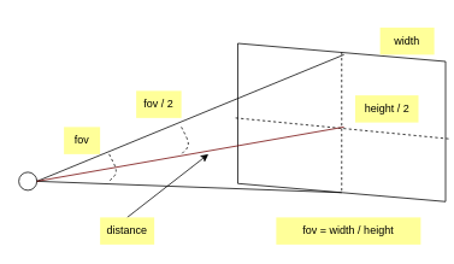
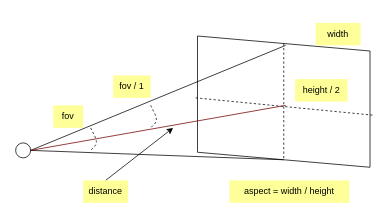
  <mxCell id="0" />
  <mxCell id="1" parent="0" />
  <mxCell id="2" value="" style="shape=parallelogram;perimeter=parallelogramPerimeter;whiteSpace=wrap;html=1;fixedSize=1;rotation=-90;" vertex="1" parent="1"><mxGeometry x="290" y="20" width="175" height="230" as="geometry" /></mxCell>
  <mxCell id="3" value="" style="ellipse;whiteSpace=wrap;html=1;aspect=fixed;" vertex="1" parent="1"><mxGeometry x="20" y="190" width="20" height="20" as="geometry" /></mxCell>
  <mxCell id="4" value="" style="endArrow=none;dashed=1;html=1;entryX=0.397;entryY=1.015;entryDx=0;entryDy=0;entryPerimeter=0;" edge="1" parent="1" target="2"><mxGeometry width="50" height="50" relative="1" as="geometry"><mxPoint x="260" y="130" as="sourcePoint" /><mxPoint x="540" y="180" as="targetPoint" /></mxGeometry></mxCell>
  <mxCell id="5" value="" style="endArrow=none;dashed=1;html=1;entryX=0;entryY=0.5;entryDx=0;entryDy=0;exitX=1;exitY=0.5;exitDx=0;exitDy=0;" edge="1" parent="1" source="2" target="2"><mxGeometry width="50" height="50" relative="1" as="geometry"><mxPoint x="270" y="140" as="sourcePoint" /><mxPoint x="505.95" y="163.025" as="targetPoint" /></mxGeometry></mxCell>
  <mxCell id="6" value="" style="endArrow=none;html=1;" edge="1" parent="1"><mxGeometry width="50" height="50" relative="1" as="geometry"><mxPoint x="40" y="200" as="sourcePoint" /><mxPoint x="380" y="60" as="targetPoint" /></mxGeometry></mxCell>
  <mxCell id="7" value="" style="endArrow=none;html=1;exitX=1;exitY=0.5;exitDx=0;exitDy=0;entryX=0;entryY=0.5;entryDx=0;entryDy=0;" edge="1" parent="1" source="3" target="2"><mxGeometry width="50" height="50" relative="1" as="geometry"><mxPoint x="49.285" y="206.286" as="sourcePoint" /><mxPoint x="390" y="70" as="targetPoint" /></mxGeometry></mxCell>
  <mxCell id="8" value="" style="endArrow=none;html=1;exitX=1;exitY=0.5;exitDx=0;exitDy=0;fillColor=#a20025;strokeColor=#6F0000;" edge="1" parent="1" source="3"><mxGeometry width="50" height="50" relative="1" as="geometry"><mxPoint x="59.285" y="216.286" as="sourcePoint" /><mxPoint x="380" y="140" as="targetPoint" /></mxGeometry></mxCell>
  <mxCell id="9" value="height / 2" style="text;html=1;strokeColor=none;fillColor=#FFFF99;align=center;verticalAlign=middle;whiteSpace=wrap;rounded=0;fontColor=#000000;" vertex="1" parent="1"><mxGeometry x="392.5" y="105" width="70" height="30" as="geometry" /></mxCell>
  <mxCell id="10" value="" style="endArrow=none;dashed=1;html=1;fontColor=#000000;" edge="1" parent="1"><mxGeometry width="50" height="50" relative="1" as="geometry"><mxPoint x="120" y="170" as="sourcePoint" /><mxPoint x="120" y="200" as="targetPoint" /><Array as="points"><mxPoint x="130" y="190" /></Array></mxGeometry></mxCell>
  <mxCell id="11" value="fov" style="text;html=1;strokeColor=none;fillColor=#FFFF99;align=center;verticalAlign=middle;whiteSpace=wrap;rounded=0;fontColor=#000000;" vertex="1" parent="1"><mxGeometry x="70" y="140" width="40" height="30" as="geometry" /></mxCell>
  <mxCell id="12" value="" style="endArrow=none;dashed=1;html=1;fontColor=#000000;" edge="1" parent="1"><mxGeometry width="50" height="50" relative="1" as="geometry"><mxPoint x="200" y="140" as="sourcePoint" /><mxPoint x="200" y="170" as="targetPoint" /><Array as="points"><mxPoint x="210" y="160" /></Array></mxGeometry></mxCell>
- <mxCell id="13" value="fov / 2" style="text;html=1;strokeColor=none;fillColor=#FFFF99;align=center;verticalAlign=middle;whiteSpace=wrap;rounded=0;fontColor=#000000;" vertex="1" parent="1"><mxGeometry x="150" y="100" width="50" height="30" as="geometry" /></mxCell>
+ <mxCell id="13" value="fov / 1" style="text;html=1;strokeColor=none;fillColor=#FFFF99;align=center;verticalAlign=middle;whiteSpace=wrap;rounded=0;fontColor=#000000;" vertex="1" parent="1"><mxGeometry x="150" y="100" width="50" height="30" as="geometry" /></mxCell>
  <mxCell id="14" value="" style="endArrow=classic;html=1;fontColor=#000000;exitX=0.5;exitY=0;exitDx=0;exitDy=0;" edge="1" parent="1" source="15"><mxGeometry width="50" height="50" relative="1" as="geometry"><mxPoint x="240" y="230" as="sourcePoint" /><mxPoint x="230" y="170" as="targetPoint" /></mxGeometry></mxCell>
  <mxCell id="15" value="distance" style="text;html=1;strokeColor=none;fillColor=#FFFF99;align=center;verticalAlign=middle;whiteSpace=wrap;rounded=0;fontColor=#000000;" vertex="1" parent="1"><mxGeometry x="110" y="240" width="60" height="30" as="geometry" /></mxCell>
  <mxCell id="16" value="width" style="text;html=1;strokeColor=none;fillColor=#FFFF99;align=center;verticalAlign=middle;whiteSpace=wrap;rounded=0;fontColor=#000000;" vertex="1" parent="1"><mxGeometry x="420" y="30" width="60" height="30" as="geometry" /></mxCell>
- <mxCell id="17" value="fov = width / height" style="text;html=1;strokeColor=none;fillColor=#FFFF99;align=center;verticalAlign=middle;whiteSpace=wrap;rounded=0;fontColor=#000000;" vertex="1" parent="1"><mxGeometry x="305" y="240" width="160" height="30" as="geometry" /></mxCell>
+ <mxCell id="17" value="aspect = width / height" style="text;html=1;strokeColor=none;fillColor=#FFFF99;align=center;verticalAlign=middle;whiteSpace=wrap;rounded=0;fontColor=#000000;" vertex="1" parent="1"><mxGeometry x="305" y="240" width="160" height="30" as="geometry" /></mxCell>
